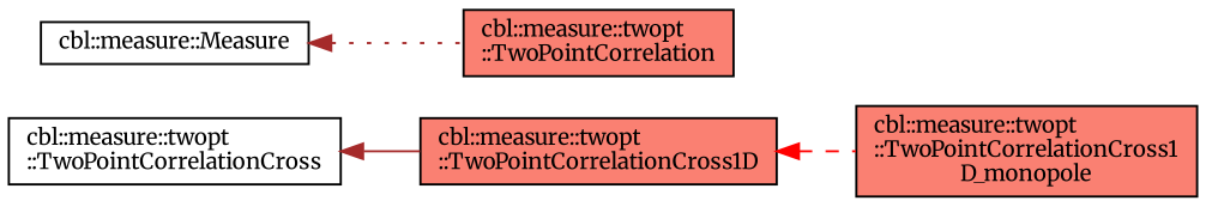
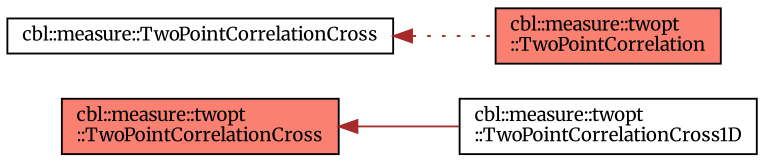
  digraph {
    fontname=Merriweather
    rankdir=LR
    node [color=black fillcolor=salmon fontname=Merriweather fontsize=10 shape=record style=filled]
    edge [color=brown dir=back fontname=Merriweather fontsize=10 labelfontname=Helvetica labelfontsize=10]
-   n1 [fillcolor=white fontcolor=black height=0.2 label="cbl::measure::twopt\l::TwoPointCorrelationCross" width=0.4]
-   n2 [height=0.2 label="cbl::measure::twopt\l::TwoPointCorrelationCross1D" width=0.4]
-   n3 [height=0.2 label="cbl::measure::twopt\l::TwoPointCorrelationCross1\lD_monopole" width=0.4]
+   n1 [fontcolor=black height=0.2 label="cbl::measure::twopt\l::TwoPointCorrelationCross" width=0.4]
+   n2 [fillcolor=white height=0.2 label="cbl::measure::twopt\l::TwoPointCorrelationCross1D" width=0.4]
    n4 [height=0.2 label="cbl::measure::twopt\l::TwoPointCorrelation" width=0.4]
-   n5 [fillcolor=white height=0.2 label="cbl::measure::Measure" width=0.4]
+   n5 [fillcolor=white height=0.2 label="cbl::measure::TwoPointCorrelationCross" width=0.4]
    n1 -> n2 [style=solid]
-   n2 -> n3 [color=red style=dashed]
    n5 -> n4 [style=dotted]
  }
